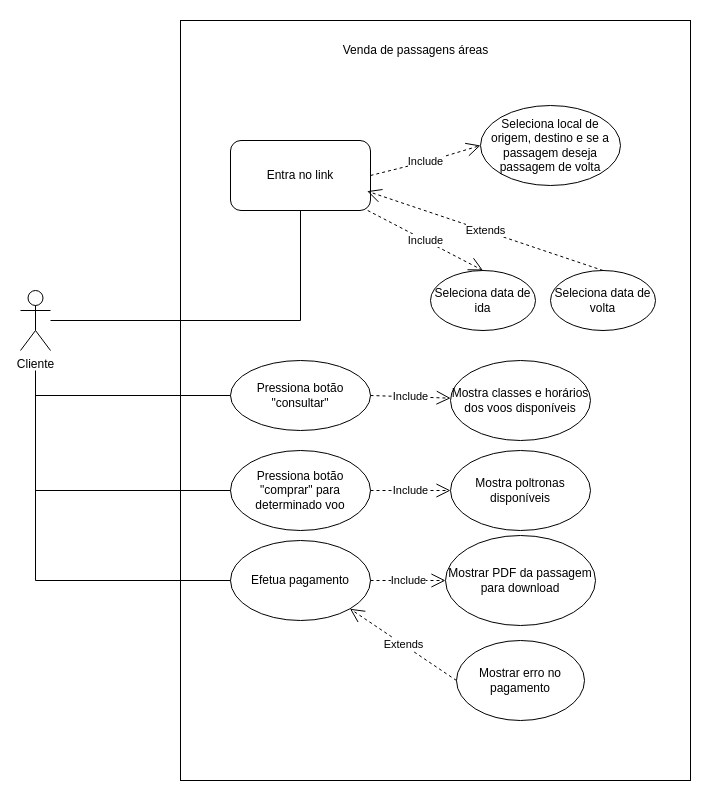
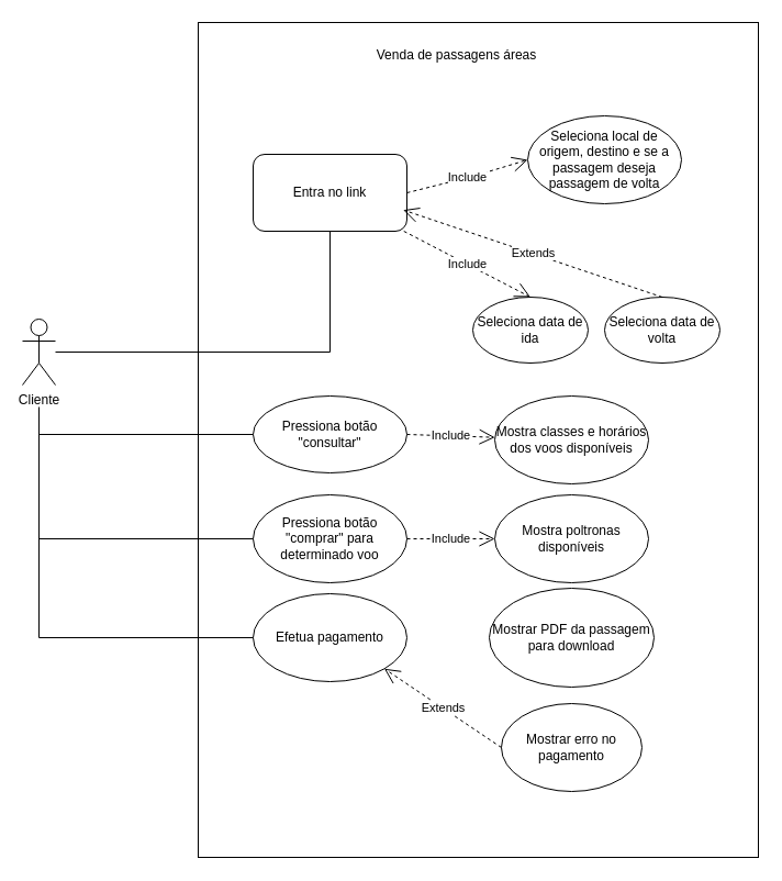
  <mxCell id="0" />
  <mxCell id="1" parent="0" />
  <mxCell id="2" value="Cliente" style="shape=umlActor;verticalLabelPosition=bottom;verticalAlign=top;html=1;" vertex="1" parent="1"><mxGeometry x="20" y="290" width="30" height="60" as="geometry" /></mxCell>
  <mxCell id="3" value="" style="html=1;" vertex="1" parent="1"><mxGeometry x="180" y="20" width="510" height="760" as="geometry" /></mxCell>
  <mxCell id="4" value="Entra no link" style="whiteSpace=wrap;html=1;rounded=1;" vertex="1" parent="1"><mxGeometry x="230" y="140" width="140" height="70" as="geometry" /></mxCell>
  <mxCell id="5" value="Venda de passagens áreas" style="text;html=1;resizable=0;autosize=1;align=center;verticalAlign=middle;points=[];fillColor=none;strokeColor=none;rounded=0;" vertex="1" parent="1"><mxGeometry x="335" y="40" width="160" height="20" as="geometry" /></mxCell>
  <mxCell id="6" value="Seleciona local de origem, destino e se a passagem deseja passagem de volta" style="ellipse;whiteSpace=wrap;html=1;" vertex="1" parent="1"><mxGeometry x="480" y="105" width="140" height="80" as="geometry" /></mxCell>
  <mxCell id="7" value="Include" style="endArrow=open;endSize=12;dashed=1;html=1;rounded=0;exitX=1;exitY=0.5;exitDx=0;exitDy=0;entryX=0;entryY=0.5;entryDx=0;entryDy=0;" edge="1" parent="1" source="4" target="6"><mxGeometry width="160" relative="1" as="geometry"><mxPoint x="370" y="230" as="sourcePoint" /><mxPoint x="530" y="230" as="targetPoint" /><Array as="points"><mxPoint x="430" y="160" /></Array></mxGeometry></mxCell>
  <mxCell id="8" value="Include" style="endArrow=open;endSize=12;dashed=1;html=1;rounded=0;entryX=0.5;entryY=0;entryDx=0;entryDy=0;" edge="1" parent="1" source="4" target="9"><mxGeometry width="160" relative="1" as="geometry"><mxPoint x="260" y="270" as="sourcePoint" /><mxPoint x="420" y="270" as="targetPoint" /></mxGeometry></mxCell>
  <mxCell id="9" value="Seleciona data de ida" style="ellipse;whiteSpace=wrap;html=1;" vertex="1" parent="1"><mxGeometry x="430" y="270" width="105" height="60" as="geometry" /></mxCell>
  <mxCell id="10" value="Seleciona data de volta" style="ellipse;whiteSpace=wrap;html=1;" vertex="1" parent="1"><mxGeometry x="550" y="270" width="105" height="60" as="geometry" /></mxCell>
  <mxCell id="11" value="Extends" style="endArrow=open;endSize=12;dashed=1;html=1;rounded=0;entryX=0.976;entryY=0.724;entryDx=0;entryDy=0;entryPerimeter=0;exitX=0.5;exitY=0;exitDx=0;exitDy=0;" edge="1" parent="1" source="10" target="4"><mxGeometry width="160" relative="1" as="geometry"><mxPoint x="530" y="230" as="sourcePoint" /><mxPoint x="690" y="230" as="targetPoint" /></mxGeometry></mxCell>
  <mxCell id="12" value="Pressiona botão &quot;consultar&quot;" style="ellipse;whiteSpace=wrap;html=1;" vertex="1" parent="1"><mxGeometry x="230" y="360" width="140" height="70" as="geometry" /></mxCell>
  <mxCell id="13" value="Pressiona botão &quot;comprar&quot; para determinado voo" style="ellipse;whiteSpace=wrap;html=1;" vertex="1" parent="1"><mxGeometry x="230" y="450" width="140" height="80" as="geometry" /></mxCell>
  <mxCell id="14" value="Mostra classes e horários dos voos disponíveis" style="ellipse;whiteSpace=wrap;html=1;" vertex="1" parent="1"><mxGeometry x="450" y="360" width="140" height="80" as="geometry" /></mxCell>
  <mxCell id="15" value="Include" style="endArrow=open;endSize=12;dashed=1;html=1;rounded=0;exitX=1;exitY=0.5;exitDx=0;exitDy=0;" edge="1" parent="1" source="12" target="14"><mxGeometry width="160" relative="1" as="geometry"><mxPoint x="358.706" y="210.138" as="sourcePoint" /><mxPoint x="492.5" y="280" as="targetPoint" /></mxGeometry></mxCell>
  <mxCell id="16" value="Include" style="endArrow=open;endSize=12;dashed=1;html=1;rounded=0;exitX=1;exitY=0.5;exitDx=0;exitDy=0;" edge="1" parent="1" source="13" target="17"><mxGeometry width="160" relative="1" as="geometry"><mxPoint x="380" y="405" as="sourcePoint" /><mxPoint x="460.106" y="407.799" as="targetPoint" /></mxGeometry></mxCell>
  <mxCell id="17" value="Mostra poltronas disponíveis" style="ellipse;whiteSpace=wrap;html=1;" vertex="1" parent="1"><mxGeometry x="450" y="450" width="140" height="80" as="geometry" /></mxCell>
  <mxCell id="18" value="Efetua pagamento" style="ellipse;whiteSpace=wrap;html=1;" vertex="1" parent="1"><mxGeometry x="230" y="540" width="140" height="80" as="geometry" /></mxCell>
- <mxCell id="19" value="Include" style="endArrow=open;endSize=12;dashed=1;html=1;rounded=0;exitX=1;exitY=0.5;exitDx=0;exitDy=0;entryX=0;entryY=0.5;entryDx=0;entryDy=0;" edge="1" parent="1" source="18" target="20"><mxGeometry width="160" relative="1" as="geometry"><mxPoint x="380" y="495" as="sourcePoint" /><mxPoint x="460.106" y="497.799" as="targetPoint" /></mxGeometry></mxCell>
  <mxCell id="20" value="Mostrar PDF da passagem para download" style="ellipse;whiteSpace=wrap;html=1;" vertex="1" parent="1"><mxGeometry x="445" y="535" width="150" height="90" as="geometry" /></mxCell>
  <mxCell id="21" style="edgeStyle=orthogonalEdgeStyle;rounded=0;orthogonalLoop=1;jettySize=auto;html=1;endArrow=none;endFill=0;" edge="1" parent="1" source="2" target="4"><mxGeometry relative="1" as="geometry" /></mxCell>
  <mxCell id="22" style="edgeStyle=orthogonalEdgeStyle;rounded=0;orthogonalLoop=1;jettySize=auto;html=1;entryX=0;entryY=0.5;entryDx=0;entryDy=0;endArrow=none;endFill=0;" edge="1" parent="1" target="12"><mxGeometry relative="1" as="geometry"><mxPoint x="35" y="370" as="sourcePoint" /><Array as="points"><mxPoint x="35" y="395" /></Array></mxGeometry></mxCell>
  <mxCell id="23" style="edgeStyle=orthogonalEdgeStyle;rounded=0;orthogonalLoop=1;jettySize=auto;html=1;entryX=0;entryY=0.5;entryDx=0;entryDy=0;endArrow=none;endFill=0;" edge="1" parent="1" target="13"><mxGeometry relative="1" as="geometry"><mxPoint x="35" y="390" as="sourcePoint" /><Array as="points"><mxPoint x="35" y="490" /></Array></mxGeometry></mxCell>
  <mxCell id="24" style="edgeStyle=orthogonalEdgeStyle;rounded=0;orthogonalLoop=1;jettySize=auto;html=1;entryX=0;entryY=0.5;entryDx=0;entryDy=0;endArrow=none;endFill=0;" edge="1" parent="1" target="18"><mxGeometry relative="1" as="geometry"><mxPoint x="35" y="380" as="sourcePoint" /><Array as="points"><mxPoint x="35" y="580" /></Array></mxGeometry></mxCell>
  <mxCell id="25" value="Mostrar erro no pagamento" style="ellipse;whiteSpace=wrap;html=1;" vertex="1" parent="1"><mxGeometry x="456" y="640" width="128" height="80" as="geometry" /></mxCell>
  <mxCell id="26" value="Extends" style="endArrow=open;endSize=12;dashed=1;html=1;rounded=0;entryX=1;entryY=1;entryDx=0;entryDy=0;exitX=0;exitY=0.5;exitDx=0;exitDy=0;" edge="1" parent="1" source="25" target="18"><mxGeometry width="160" relative="1" as="geometry"><mxPoint x="612.5" y="280" as="sourcePoint" /><mxPoint x="376.64" y="200.68" as="targetPoint" /></mxGeometry></mxCell>
